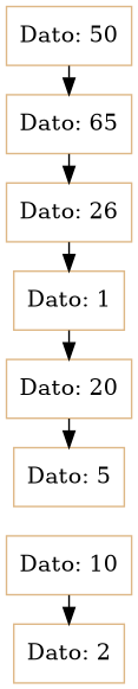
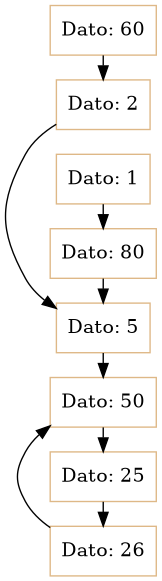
  digraph {
    rankdir=LR
    node [color=burlywood shape=box]
-   n1 [label="Dato: 10"]
+   n1 [label="Dato: 60"]
    n2 [label="Dato: 2"]
    n3 [label="Dato: 5"]
    n4 [label="Dato: 50"]
-   n5 [label="Dato: 65"]
+   n5 [label="Dato: 25"]
    n6 [label="Dato: 26"]
    n7 [label="Dato: 1"]
-   n8 [label="Dato: 20"]
+   n8 [label="Dato: 80"]
    subgraph sub_1 {
      rank=same
      n1
      n2
      n3
      n4
      n5
      n6
      n7
      n8
    }
    n1 -> n2
+   n2 -> n3
+   n3 -> n4
    n4 -> n5
    n5 -> n6
-   n6 -> n7
+   n6 -> n4
    n7 -> n8
    n8 -> n3
  }
